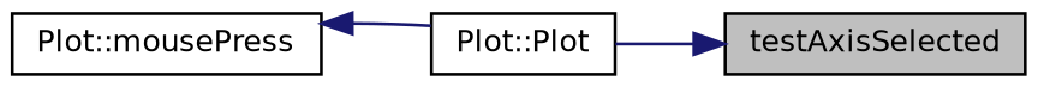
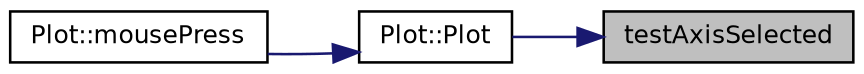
  digraph {
    rankdir=RL
    node [color=black fillcolor=white fontname=Helvetica fontsize=10 shape=record style=filled]
    edge [color=midnightblue dir=back fontname=Helvetica fontsize=10 labelfontname=Helvetica labelfontsize=10 style=solid]
    n1 [fillcolor=grey75 fontcolor=black height=0.2 label=testAxisSelected width=0.4]
    n2 [height=0.2 label="Plot::Plot" width=0.4]
    n3 [height=0.2 label="Plot::mousePress" width=0.4]
    n1 -> n2
-   n3 -> n2
+   n2 -> n3
  }
